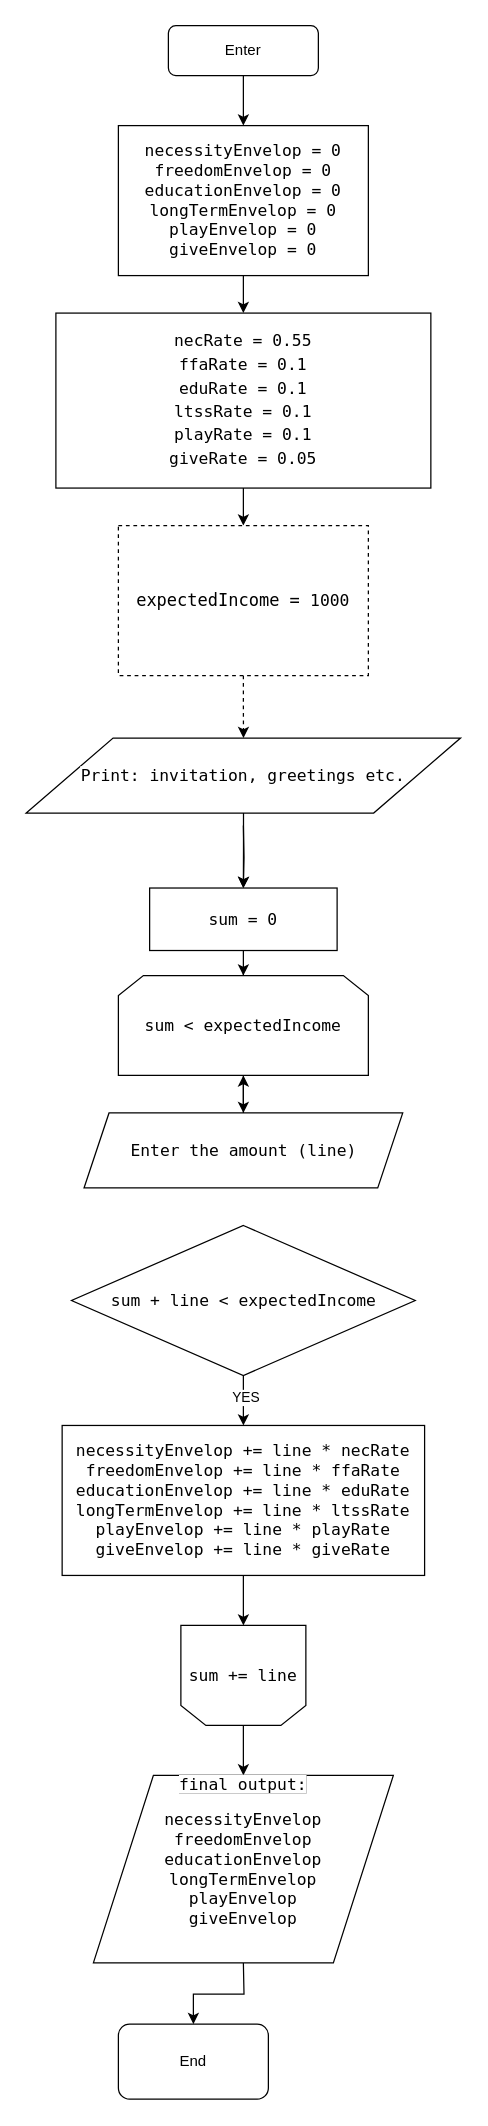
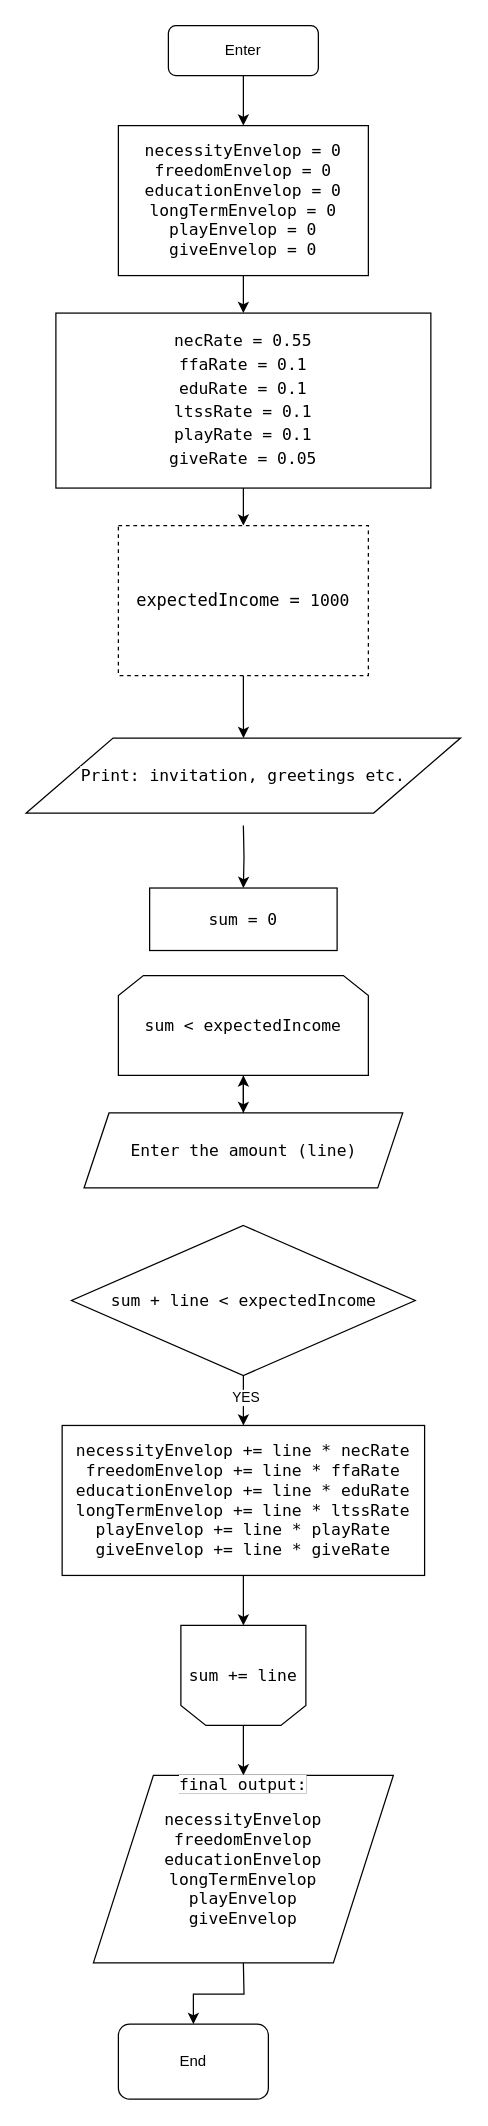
  <mxCell id="0" />
  <mxCell id="1" parent="0" />
  <mxCell id="2" style="edgeStyle=orthogonalEdgeStyle;rounded=0;orthogonalLoop=1;jettySize=auto;html=1;entryX=0.5;entryY=0;entryDx=0;entryDy=0;" parent="1" source="3" edge="1"><mxGeometry relative="1" as="geometry"><mxPoint x="194" y="100" as="targetPoint" /></mxGeometry></mxCell>
  <mxCell id="3" value="Enter" style="rounded=1;whiteSpace=wrap;html=1;fontSize=12;glass=0;strokeWidth=1;shadow=0;" parent="1" vertex="1"><mxGeometry x="134" y="20" width="120" height="40" as="geometry" /></mxCell>
  <mxCell id="4" style="edgeStyle=orthogonalEdgeStyle;rounded=0;orthogonalLoop=1;jettySize=auto;html=1;entryX=0.5;entryY=0;entryDx=0;entryDy=0;" parent="1" target="6" edge="1"><mxGeometry relative="1" as="geometry"><mxPoint x="194" y="220" as="sourcePoint" /></mxGeometry></mxCell>
  <mxCell id="5" value="" style="edgeStyle=orthogonalEdgeStyle;rounded=0;orthogonalLoop=1;jettySize=auto;html=1;" parent="1" source="6" target="8" edge="1"><mxGeometry relative="1" as="geometry" /></mxCell>
  <mxCell id="6" value="&lt;pre style=&quot;box-sizing: border-box ; font-size: 13.6px ; margin-top: 0px ; margin-bottom: 0px ; overflow-wrap: normal ; padding: 16px ; overflow: auto ; line-height: 1.45 ; border-radius: 6px ; word-break: normal&quot;&gt;&lt;pre style=&quot;font-family: &amp;#34;jetbrains mono&amp;#34; , monospace ; font-size: 9.8pt&quot;&gt;&lt;span style=&quot;background-color: rgb(255 , 255 , 255)&quot;&gt;necRate = 0.55&lt;br&gt;ffaRate = 0.1&lt;br&gt;eduRate = 0.1&lt;br&gt;ltssRate = 0.1&lt;br&gt;playRate = 0.1&lt;br&gt;giveRate = 0.05&lt;/span&gt;&lt;/pre&gt;&lt;/pre&gt;" style="perimeter=parallelogramPerimeter;whiteSpace=wrap;html=1;fixedSize=1;align=center;shadow=0;rounded=0;sketch=0;" parent="1" vertex="1"><mxGeometry x="44" y="250" width="300" height="140" as="geometry" /></mxCell>
- <mxCell id="7" value="" style="edgeStyle=orthogonalEdgeStyle;rounded=0;orthogonalLoop=1;jettySize=auto;html=1;fontColor=#FFFFFF;dashed=1;" parent="1" source="8" target="13" edge="1"><mxGeometry relative="1" as="geometry" /></mxCell>
+ <mxCell id="7" value="" style="edgeStyle=orthogonalEdgeStyle;rounded=0;orthogonalLoop=1;jettySize=auto;html=1;fontColor=#FFFFFF;" parent="1" source="8" target="13" edge="1"><mxGeometry relative="1" as="geometry" /></mxCell>
  <mxCell id="8" value="&lt;pre style=&quot;box-sizing: border-box ; font-size: 13.6px ; margin-top: 0px ; margin-bottom: 0px ; overflow-wrap: normal ; padding: 16px ; overflow: auto ; line-height: 1.45 ; border-radius: 6px ; word-break: normal&quot;&gt;&lt;span class=&quot;pl-c&quot; style=&quot;box-sizing: border-box&quot;&gt;&lt;br&gt;expectedIncome = &lt;span style=&quot;font-family: &amp;#34;jetbrains mono&amp;#34; , monospace ; font-size: 9.8pt ; white-space: normal&quot;&gt;1000&lt;/span&gt;&lt;br&gt;&lt;font color=&quot;#24292e&quot;&gt;&lt;br&gt;&lt;/font&gt;&lt;/span&gt;&lt;/pre&gt;" style="perimeter=parallelogramPerimeter;whiteSpace=wrap;html=1;fixedSize=1;align=center;dashed=1;" parent="1" vertex="1"><mxGeometry x="94" y="420" width="200" height="120" as="geometry" /></mxCell>
- <mxCell id="9" value="" style="edgeStyle=orthogonalEdgeStyle;rounded=0;orthogonalLoop=1;jettySize=auto;html=1;" parent="1" source="10" target="15" edge="1"><mxGeometry relative="1" as="geometry" /></mxCell>
  <mxCell id="10" value="&lt;pre style=&quot;box-sizing: border-box ; font-size: 13.6px ; margin-top: 0px ; margin-bottom: 0px ; overflow-wrap: normal ; padding: 16px ; overflow: auto ; line-height: 1.45 ; border-radius: 6px ; word-break: normal&quot;&gt;&lt;span style=&quot;font-family: &amp;#34;jetbrains mono&amp;#34; , monospace ; font-size: 9.8pt ; background-color: rgb(255 , 255 , 255) ; white-space: normal&quot;&gt;sum = 0&lt;/span&gt;&lt;br&gt;&lt;/pre&gt;" style="perimeter=parallelogramPerimeter;whiteSpace=wrap;html=1;fixedSize=1;" parent="1" vertex="1"><mxGeometry x="119" y="710" width="150" height="50" as="geometry" /></mxCell>
  <mxCell id="11" style="edgeStyle=orthogonalEdgeStyle;rounded=0;orthogonalLoop=1;jettySize=auto;html=1;exitX=0.5;exitY=1;exitDx=0;exitDy=0;entryX=0.5;entryY=0;entryDx=0;entryDy=0;" parent="1" target="10" edge="1"><mxGeometry relative="1" as="geometry"><mxPoint x="194" y="660" as="sourcePoint" /></mxGeometry></mxCell>
- <mxCell id="12" value="" style="edgeStyle=orthogonalEdgeStyle;rounded=0;orthogonalLoop=1;jettySize=auto;html=1;fontColor=#FFFFFF;" parent="1" source="13" target="10" edge="1"><mxGeometry relative="1" as="geometry" /></mxCell>
  <mxCell id="13" value="&lt;pre&gt;&lt;font face=&quot;jetbrains mono, monospace&quot;&gt;&lt;span style=&quot;font-size: 13.067px ; background-color: rgb(255 , 255 , 255)&quot;&gt;Print: invitation, greetings etc.&lt;/span&gt;&lt;font color=&quot;#a9b7c6&quot; style=&quot;background-color: rgb(43 , 43 , 43)&quot;&gt;&lt;span style=&quot;font-size: 9.8pt&quot;&gt;&lt;br&gt;&lt;/span&gt;&lt;/font&gt;&lt;/font&gt;&lt;/pre&gt;" style="shape=parallelogram;rounded=0;whiteSpace=wrap;html=1;" parent="1" vertex="1"><mxGeometry x="20.25" y="590" width="347.5" height="60" as="geometry" /></mxCell>
  <mxCell id="14" value="" style="edgeStyle=orthogonalEdgeStyle;rounded=0;orthogonalLoop=1;jettySize=auto;html=1;fontColor=#FFFFFF;" parent="1" source="15" edge="1"><mxGeometry relative="1" as="geometry"><mxPoint x="194" y="890" as="targetPoint" /></mxGeometry></mxCell>
  <mxCell id="15" value="&lt;pre style=&quot;font-family: &amp;#34;jetbrains mono&amp;#34; , monospace ; font-size: 9.8pt&quot;&gt;&lt;pre style=&quot;font-family: &amp;#34;jetbrains mono&amp;#34; , monospace ; font-size: 9.8pt&quot;&gt;&lt;font color=&quot;#000000&quot; style=&quot;background-color: rgb(255 , 255 , 255)&quot;&gt;sum &amp;lt; expectedIncome&lt;/font&gt;&lt;/pre&gt;&lt;/pre&gt;" style="shape=loopLimit;whiteSpace=wrap;html=1;fontColor=#FFFFFF;" parent="1" vertex="1"><mxGeometry x="94" y="780" width="200" height="80" as="geometry" /></mxCell>
  <mxCell id="16" value="" style="edgeStyle=orthogonalEdgeStyle;rounded=0;orthogonalLoop=1;jettySize=auto;html=1;fontColor=#FFFFFF;" parent="1" source="17" target="15" edge="1"><mxGeometry relative="1" as="geometry" /></mxCell>
  <mxCell id="17" value="&lt;pre style=&quot;font-family: &amp;#34;jetbrains mono&amp;#34; , monospace ; font-size: 9.8pt&quot;&gt;&lt;font color=&quot;#000000&quot; style=&quot;background-color: rgb(255 , 255 , 255)&quot;&gt;Enter the amount (line)&lt;/font&gt;&lt;/pre&gt;" style="shape=parallelogram;perimeter=parallelogramPerimeter;whiteSpace=wrap;html=1;fixedSize=1;fontColor=#FFFFFF;strokeColor=#000000;" parent="1" vertex="1"><mxGeometry x="66.5" y="890" width="255" height="60" as="geometry" /></mxCell>
  <mxCell id="18" value="" style="edgeStyle=orthogonalEdgeStyle;rounded=0;orthogonalLoop=1;jettySize=auto;html=1;fontColor=#FFFFFF;" parent="1" source="20" target="22" edge="1"><mxGeometry relative="1" as="geometry" /></mxCell>
  <mxCell id="19" value="YES" style="edgeLabel;html=1;align=center;verticalAlign=middle;resizable=0;points=[];" parent="18" vertex="1" connectable="0"><mxGeometry x="-0.15" y="1" relative="1" as="geometry"><mxPoint as="offset" /></mxGeometry></mxCell>
  <mxCell id="20" value="&lt;pre style=&quot;font-family: &amp;#34;jetbrains mono&amp;#34; , monospace ; font-size: 9.8pt&quot;&gt;&lt;span style=&quot;background-color: rgb(255 , 255 , 255)&quot;&gt;&lt;font color=&quot;#000000&quot;&gt;sum + line &amp;lt; expectedIncome&lt;/font&gt;&lt;/span&gt;&lt;/pre&gt;" style="rhombus;whiteSpace=wrap;html=1;fontColor=#FFFFFF;" parent="1" vertex="1"><mxGeometry x="56.5" y="980" width="275" height="120" as="geometry" /></mxCell>
  <mxCell id="21" style="edgeStyle=orthogonalEdgeStyle;rounded=0;orthogonalLoop=1;jettySize=auto;html=1;exitX=0.5;exitY=1;exitDx=0;exitDy=0;entryX=0.5;entryY=1;entryDx=0;entryDy=0;fontColor=#000000;" parent="1" source="22" target="24" edge="1"><mxGeometry relative="1" as="geometry" /></mxCell>
  <mxCell id="22" value="&lt;pre style=&quot;font-family: &amp;#34;jetbrains mono&amp;#34; , monospace ; font-size: 9.8pt&quot;&gt;&lt;font color=&quot;#000000&quot; style=&quot;background-color: rgb(255 , 255 , 255)&quot;&gt;necessityEnvelop += line * necRate&lt;br&gt;freedomEnvelop += line * ffaRate&lt;br&gt;educationEnvelop += line * eduRate&lt;br&gt;longTermEnvelop += line * ltssRate&lt;br&gt;playEnvelop += line * playRate&lt;br&gt;giveEnvelop += line * giveRate&lt;/font&gt;&lt;/pre&gt;" style="rounded=0;whiteSpace=wrap;html=1;fontColor=#FFFFFF;strokeColor=#000000;" parent="1" vertex="1"><mxGeometry x="49" y="1140" width="290" height="120" as="geometry" /></mxCell>
  <mxCell id="23" style="edgeStyle=orthogonalEdgeStyle;rounded=0;orthogonalLoop=1;jettySize=auto;html=1;entryX=0.5;entryY=0;entryDx=0;entryDy=0;fontColor=#000000;" parent="1" source="24" edge="1"><mxGeometry relative="1" as="geometry"><mxPoint x="194" y="1420" as="targetPoint" /></mxGeometry></mxCell>
  <mxCell id="24" value="&lt;pre style=&quot;font-family: &amp;#34;jetbrains mono&amp;#34; , monospace ; font-size: 9.8pt&quot;&gt;&lt;span style=&quot;background-color: rgb(255 , 255 , 255)&quot;&gt;sum += line&lt;/span&gt;&lt;/pre&gt;" style="shape=loopLimit;whiteSpace=wrap;html=1;fontColor=#000000;strokeColor=#000000;rotation=0;verticalAlign=middle;direction=west;flipH=0;flipV=0;" parent="1" vertex="1"><mxGeometry x="144" y="1300" width="100" height="80" as="geometry" /></mxCell>
  <mxCell id="25" value="End" style="rounded=1;whiteSpace=wrap;html=1;fontColor=#000000;strokeColor=#000000;" parent="1" vertex="1"><mxGeometry x="94" y="1619" width="120" height="60" as="geometry" /></mxCell>
  <mxCell id="26" value="" style="edgeStyle=orthogonalEdgeStyle;rounded=0;orthogonalLoop=1;jettySize=auto;html=1;fontColor=#000000;" parent="1" target="25" edge="1"><mxGeometry relative="1" as="geometry"><mxPoint x="194" y="1570" as="sourcePoint" /></mxGeometry></mxCell>
  <mxCell id="27" value="&lt;pre style=&quot;font-family: &amp;#34;jetbrains mono&amp;#34; , monospace ; font-size: 9.8pt&quot;&gt;&lt;span style=&quot;background-color: rgb(43 , 43 , 43)&quot;&gt;&lt;span style=&quot;background-color: rgb(255 , 255 , 255)&quot;&gt;final output:&lt;br&gt;&lt;/span&gt;&lt;pre style=&quot;font-family: &amp;#34;jetbrains mono&amp;#34; , monospace ; font-size: 9.8pt&quot;&gt;&lt;font style=&quot;background-color: rgb(255 , 255 , 255)&quot;&gt;necessityEnvelop&lt;br&gt;freedomEnvelop&lt;br&gt;educationEnvelop&lt;br&gt;longTermEnvelop&lt;br&gt;playEnvelop&lt;br&gt;giveEnvelop&lt;/font&gt;&lt;/pre&gt;&lt;br&gt;&lt;/span&gt;&lt;/pre&gt;" style="shape=parallelogram;rounded=0;whiteSpace=wrap;html=1;fontColor=#000000;strokeColor=#000000;" parent="1" vertex="1"><mxGeometry x="74" y="1420" width="240" height="150" as="geometry" /></mxCell>
  <mxCell id="28" value="&lt;pre style=&quot;font-family: &amp;#34;jetbrains mono&amp;#34; , monospace ; font-size: 9.8pt&quot;&gt;&lt;span style=&quot;background-color: rgb(255 , 255 , 255)&quot;&gt;necessityEnvelop = 0&lt;br&gt;freedomEnvelop = 0&lt;br&gt;educationEnvelop = 0&lt;br&gt;longTermEnvelop = 0&lt;br&gt;playEnvelop = 0&lt;br&gt;giveEnvelop = 0&lt;/span&gt;&lt;/pre&gt;" style="rounded=0;whiteSpace=wrap;html=1;fontColor=#000000;strokeColor=#000000;" parent="1" vertex="1"><mxGeometry x="94" y="100" width="200" height="120" as="geometry" /></mxCell>
